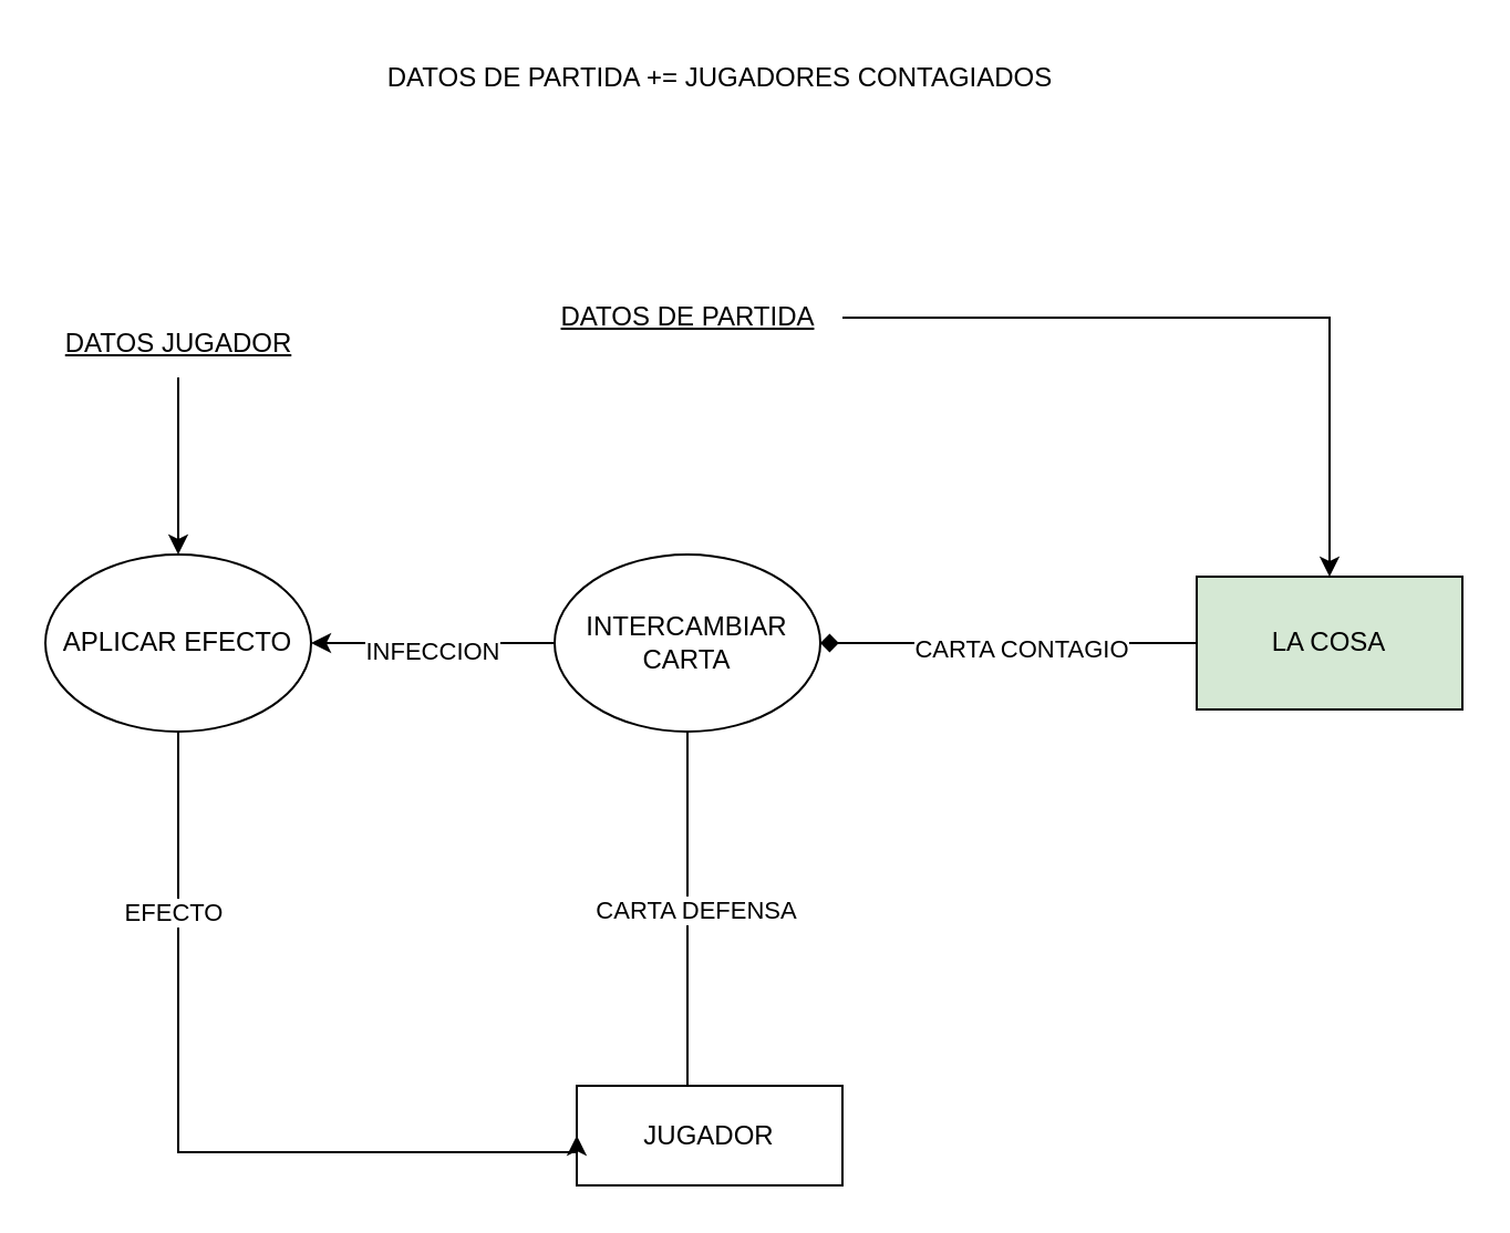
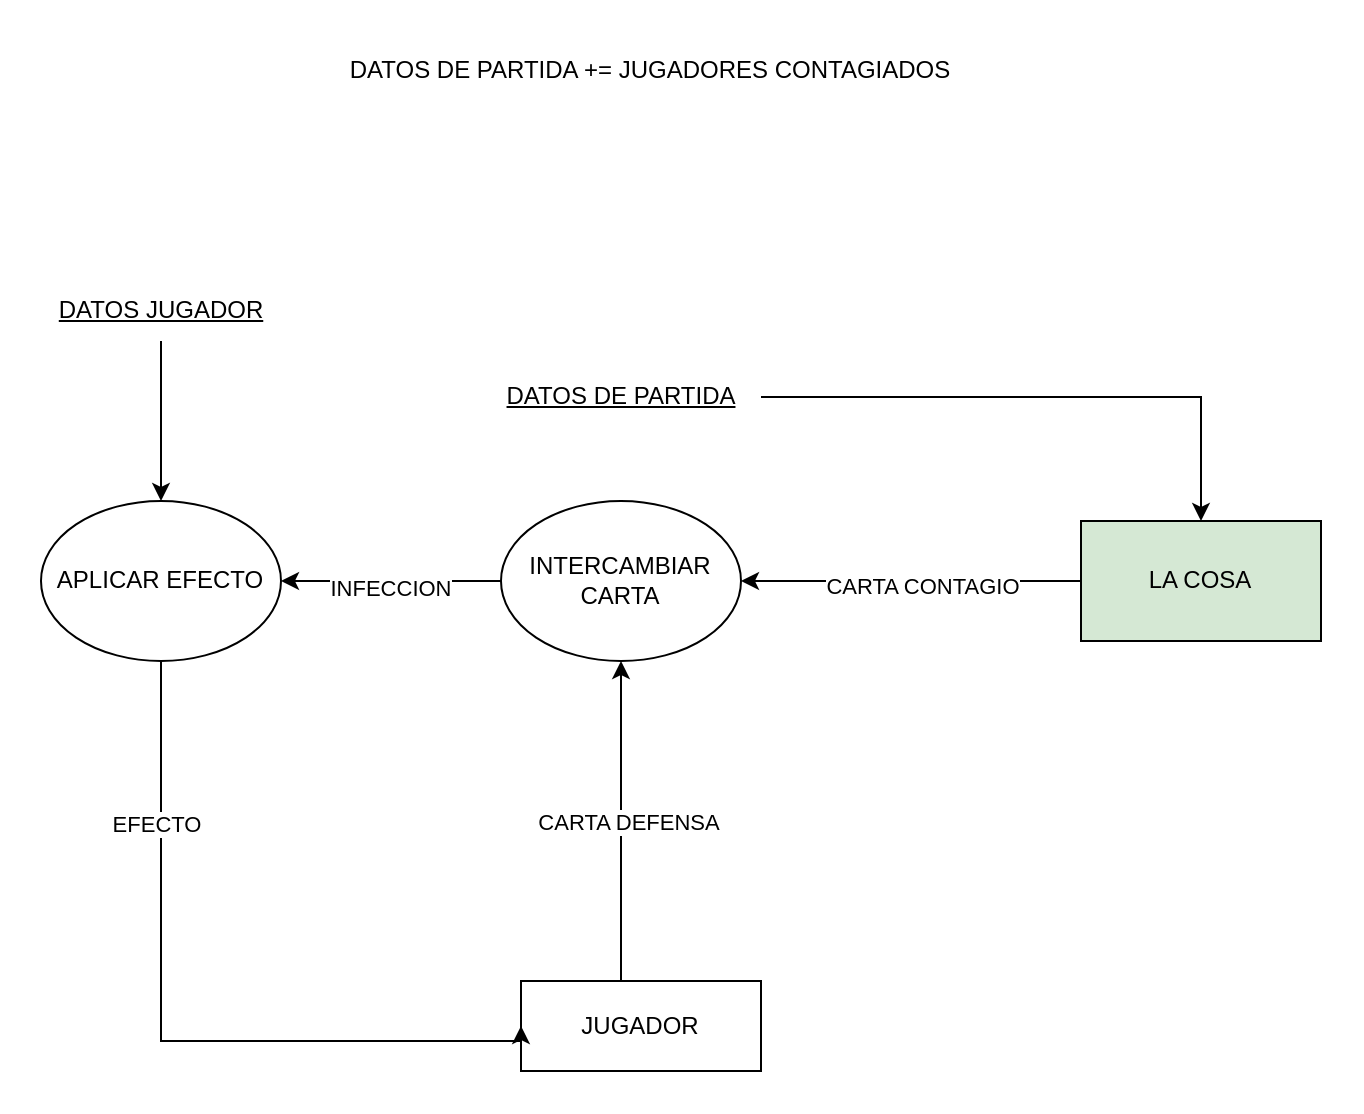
  <mxCell id="0" />
  <mxCell id="1" parent="0" />
- <mxCell id="2" style="edgeStyle=orthogonalEdgeStyle;rounded=0;orthogonalLoop=1;jettySize=auto;html=1;entryX=0.5;entryY=1;entryDx=0;entryDy=0;endArrow=none;" edge="1" parent="1" source="4" target="10"><mxGeometry relative="1" as="geometry"><Array as="points"><mxPoint x="310" y="450" /><mxPoint x="310" y="450" /></Array></mxGeometry></mxCell>
+ <mxCell id="2" style="edgeStyle=orthogonalEdgeStyle;rounded=0;orthogonalLoop=1;jettySize=auto;html=1;entryX=0.5;entryY=1;entryDx=0;entryDy=0;" edge="1" parent="1" source="4" target="10"><mxGeometry relative="1" as="geometry"><Array as="points"><mxPoint x="310" y="450" /><mxPoint x="310" y="450" /></Array></mxGeometry></mxCell>
  <mxCell id="3" value="CARTA DEFENSA" style="edgeLabel;html=1;align=center;verticalAlign=middle;resizable=0;points=[];" vertex="1" connectable="0" parent="2"><mxGeometry y="-3" relative="1" as="geometry"><mxPoint as="offset" /></mxGeometry></mxCell>
  <mxCell id="4" value="JUGADOR" style="rounded=0;whiteSpace=wrap;html=1;" vertex="1" parent="1"><mxGeometry x="260" y="490" width="120" height="45" as="geometry" /></mxCell>
- <mxCell id="5" style="edgeStyle=orthogonalEdgeStyle;rounded=0;orthogonalLoop=1;jettySize=auto;html=1;entryX=1;entryY=0.5;entryDx=0;entryDy=0;endArrow=diamond;" edge="1" parent="1" source="7" target="10"><mxGeometry relative="1" as="geometry" /></mxCell>
+ <mxCell id="5" style="edgeStyle=orthogonalEdgeStyle;rounded=0;orthogonalLoop=1;jettySize=auto;html=1;entryX=1;entryY=0.5;entryDx=0;entryDy=0;" edge="1" parent="1" source="7" target="10"><mxGeometry relative="1" as="geometry" /></mxCell>
  <mxCell id="6" value="CARTA CONTAGIO" style="edgeLabel;html=1;align=center;verticalAlign=middle;resizable=0;points=[];" vertex="1" connectable="0" parent="5"><mxGeometry x="-0.059" y="2" relative="1" as="geometry"><mxPoint as="offset" /></mxGeometry></mxCell>
  <mxCell id="7" value="LA COSA" style="rounded=0;whiteSpace=wrap;html=1;fillColor=#d5e8d4;" vertex="1" parent="1"><mxGeometry x="540" y="260" width="120" height="60" as="geometry" /></mxCell>
  <mxCell id="8" style="edgeStyle=orthogonalEdgeStyle;rounded=0;orthogonalLoop=1;jettySize=auto;html=1;entryX=1;entryY=0.5;entryDx=0;entryDy=0;" edge="1" parent="1" source="10" target="16"><mxGeometry relative="1" as="geometry" /></mxCell>
  <mxCell id="9" value="INFECCION" style="edgeLabel;html=1;align=center;verticalAlign=middle;resizable=0;points=[];" vertex="1" connectable="0" parent="8"><mxGeometry x="0.022" y="3" relative="1" as="geometry"><mxPoint as="offset" /></mxGeometry></mxCell>
  <mxCell id="10" value="&lt;div&gt;INTERCAMBIAR&lt;/div&gt;&lt;div&gt;CARTA&lt;br&gt;&lt;/div&gt;" style="ellipse;whiteSpace=wrap;html=1;" vertex="1" parent="1"><mxGeometry x="250" y="250" width="120" height="80" as="geometry" /></mxCell>
  <mxCell id="11" style="edgeStyle=orthogonalEdgeStyle;rounded=0;orthogonalLoop=1;jettySize=auto;html=1;" edge="1" parent="1" source="12" target="7"><mxGeometry relative="1" as="geometry" /></mxCell>
- <mxCell id="12" value="&lt;u&gt;DATOS DE PARTIDA&lt;br&gt;&lt;/u&gt;" style="text;html=1;align=center;verticalAlign=middle;resizable=0;points=[];autosize=1;strokeColor=none;fillColor=none;" vertex="1" parent="1"><mxGeometry x="240" y="128" width="140" height="30" as="geometry" /></mxCell>
+ <mxCell id="12" value="&lt;u&gt;DATOS DE PARTIDA&lt;br&gt;&lt;/u&gt;" style="text;html=1;align=center;verticalAlign=middle;resizable=0;points=[];autosize=1;strokeColor=none;fillColor=none;" vertex="1" parent="1"><mxGeometry x="240" y="183" width="140" height="30" as="geometry" /></mxCell>
  <mxCell id="13" value="DATOS DE PARTIDA += JUGADORES CONTAGIADOS" style="text;html=1;strokeColor=none;fillColor=none;align=center;verticalAlign=middle;whiteSpace=wrap;rounded=0;" vertex="1" parent="1"><mxGeometry x="140" y="20" width="370" height="30" as="geometry" /></mxCell>
  <mxCell id="14" style="edgeStyle=orthogonalEdgeStyle;rounded=0;orthogonalLoop=1;jettySize=auto;html=1;entryX=0;entryY=0.5;entryDx=0;entryDy=0;" edge="1" parent="1" source="16" target="4"><mxGeometry relative="1" as="geometry"><Array as="points"><mxPoint x="80" y="520" /></Array></mxGeometry></mxCell>
  <mxCell id="15" value="EFECTO" style="edgeLabel;html=1;align=center;verticalAlign=middle;resizable=0;points=[];" vertex="1" connectable="0" parent="14"><mxGeometry x="-0.573" y="-3" relative="1" as="geometry"><mxPoint as="offset" /></mxGeometry></mxCell>
  <mxCell id="16" value="APLICAR EFECTO" style="ellipse;whiteSpace=wrap;html=1;" vertex="1" parent="1"><mxGeometry x="20" y="250" width="120" height="80" as="geometry" /></mxCell>
  <mxCell id="17" style="edgeStyle=orthogonalEdgeStyle;rounded=0;orthogonalLoop=1;jettySize=auto;html=1;entryX=0.5;entryY=0;entryDx=0;entryDy=0;" edge="1" parent="1" source="18" target="16"><mxGeometry relative="1" as="geometry" /></mxCell>
  <mxCell id="18" value="&lt;u&gt;DATOS JUGADOR&lt;br&gt;&lt;/u&gt;" style="text;html=1;align=center;verticalAlign=middle;resizable=0;points=[];autosize=1;strokeColor=none;fillColor=none;" vertex="1" parent="1"><mxGeometry x="20" y="140" width="120" height="30" as="geometry" /></mxCell>
